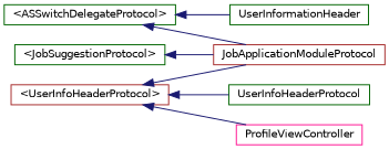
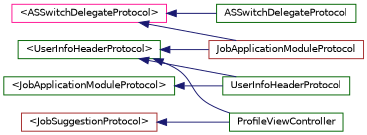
  digraph {
    rankdir=LR
    node [color=brown fillcolor=white fontname=Helvetica fontsize=10 shape=record style=filled]
    edge [color=midnightblue dir=back fontname=Helvetica fontsize=10 labelfontname=Helvetica labelfontsize=10 style=solid]
-   n1 [color=darkgreen height=0.2 label="\<ASSwitchDelegateProtocol\>" width=0.4]
+   n1 [color=deeppink height=0.2 label="\<ASSwitchDelegateProtocol\>" width=0.4]
    n2 [height=0.2 label=JobApplicationModuleProtocol width=0.4]
-   n3 [color=darkgreen height=0.2 label=UserInformationHeader width=0.4]
+   n3 [color=darkgreen height=0.2 label=ASSwitchDelegateProtocol width=0.4]
+   n4 [color=darkgreen height=0.2 label="\<JobApplicationModuleProtocol\>" width=0.4]
    n5 [color=darkgreen height=0.2 label=UserInfoHeaderProtocol width=0.4]
-   n6 [color=darkgreen height=0.2 label="\<JobSuggestionProtocol\>" width=0.4]
-   n7 [height=0.2 label="\<UserInfoHeaderProtocol\>" width=0.4]
-   n8 [color=deeppink height=0.2 label=ProfileViewController width=0.4]
+   n6 [height=0.2 label="\<JobSuggestionProtocol\>" width=0.4]
+   n7 [color=darkgreen height=0.2 label="\<UserInfoHeaderProtocol\>" width=0.4]
+   n8 [color=darkgreen height=0.2 label=ProfileViewController width=0.4]
    n1 -> n2
    n1 -> n3
-   n6 -> n2
+   n4 -> n5
+   n6 -> n8
    n7 -> n2
    n7 -> n5
    n7 -> n8
  }
